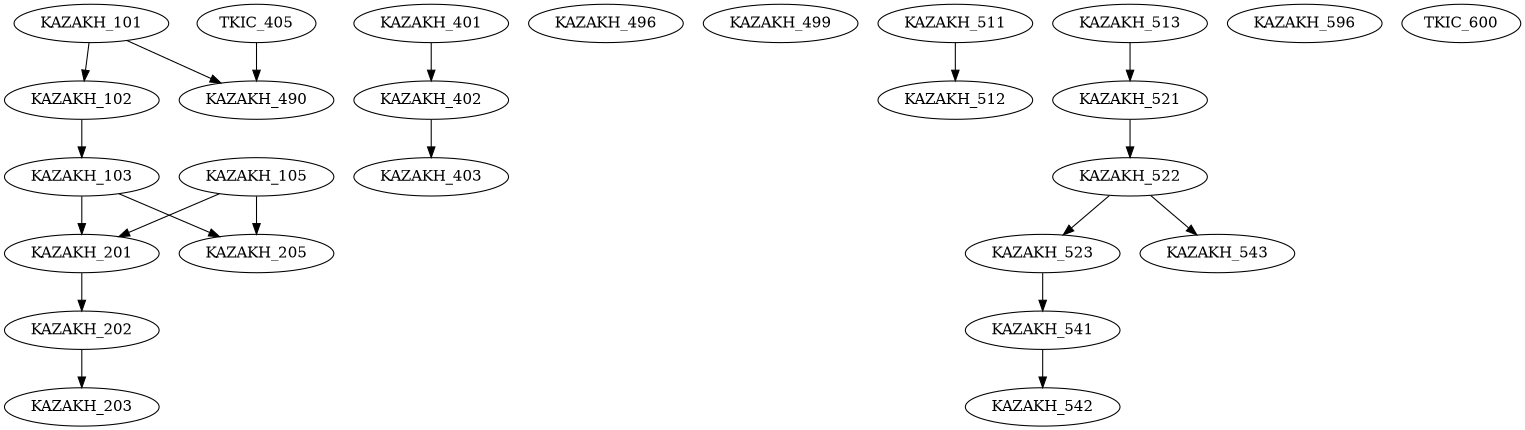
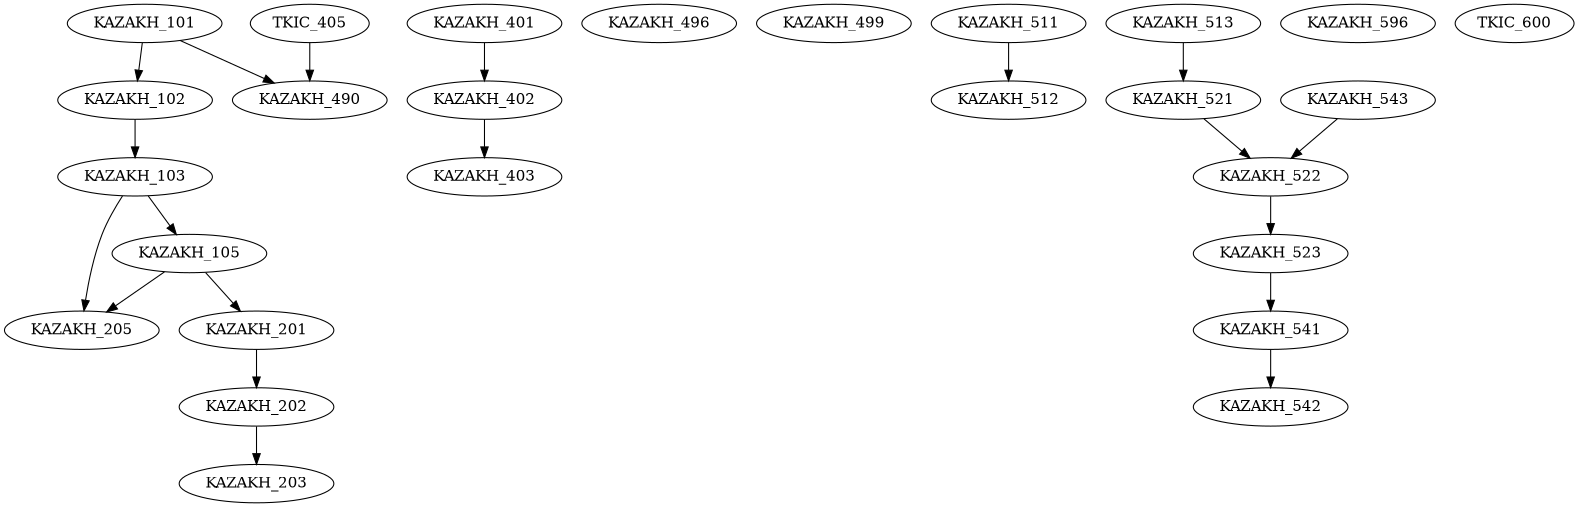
  digraph {
    edge [color=black]
    KAZAKH_101
    KAZAKH_102
    KAZAKH_490
    KAZAKH_103
    KAZAKH_201
    KAZAKH_205
    KAZAKH_202
    KAZAKH_105
    KAZAKH_203
    KAZAKH_401
    KAZAKH_402
    KAZAKH_403
    TKIC_405
    KAZAKH_496
    KAZAKH_499
    KAZAKH_511
    KAZAKH_512
    KAZAKH_513
    KAZAKH_521
    KAZAKH_522
    KAZAKH_523
    KAZAKH_543
    KAZAKH_541
    KAZAKH_542
    KAZAKH_596
    n26 [label=TKIC_600]
    KAZAKH_101 -> KAZAKH_102
    KAZAKH_101 -> KAZAKH_490
    KAZAKH_102 -> KAZAKH_103
-   KAZAKH_103 -> KAZAKH_201
+   KAZAKH_103 -> KAZAKH_105
    KAZAKH_103 -> KAZAKH_205
    KAZAKH_201 -> KAZAKH_202
    KAZAKH_202 -> KAZAKH_203
    KAZAKH_105 -> KAZAKH_201
    KAZAKH_105 -> KAZAKH_205
    KAZAKH_401 -> KAZAKH_402
    KAZAKH_402 -> KAZAKH_403
    TKIC_405 -> KAZAKH_490
    KAZAKH_511 -> KAZAKH_512
    KAZAKH_513 -> KAZAKH_521
    KAZAKH_521 -> KAZAKH_522
    KAZAKH_522 -> KAZAKH_523
-   KAZAKH_522 -> KAZAKH_543
+   KAZAKH_543 -> KAZAKH_522
    KAZAKH_523 -> KAZAKH_541
    KAZAKH_541 -> KAZAKH_542
  }
